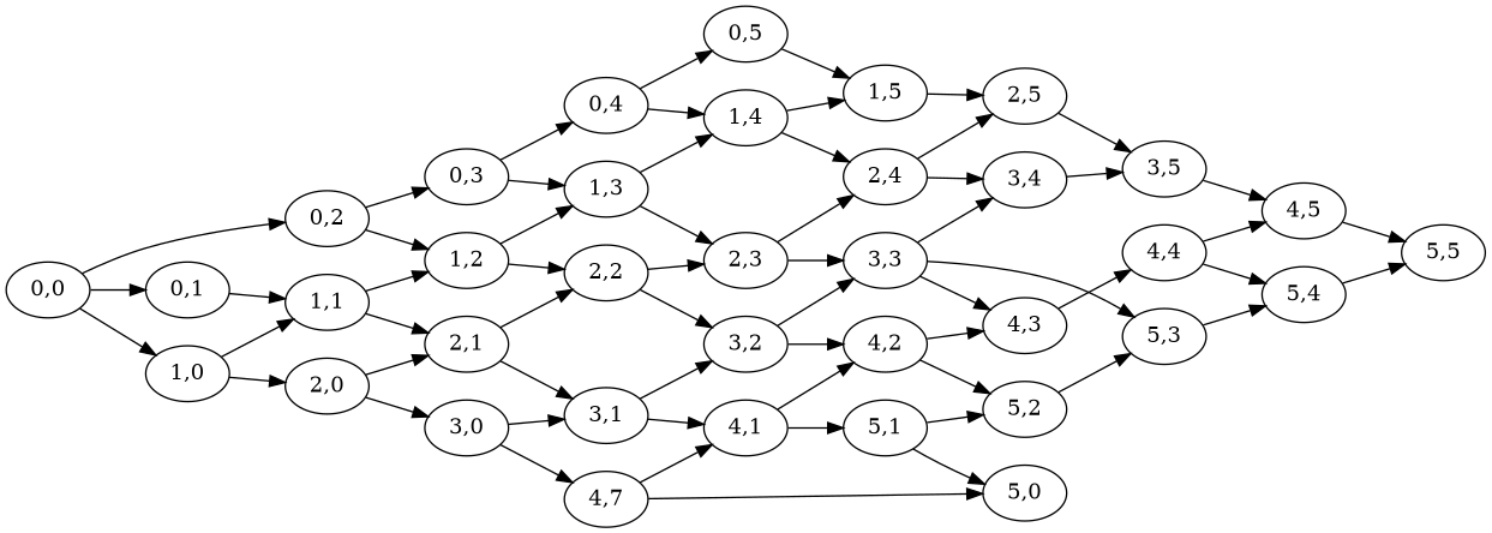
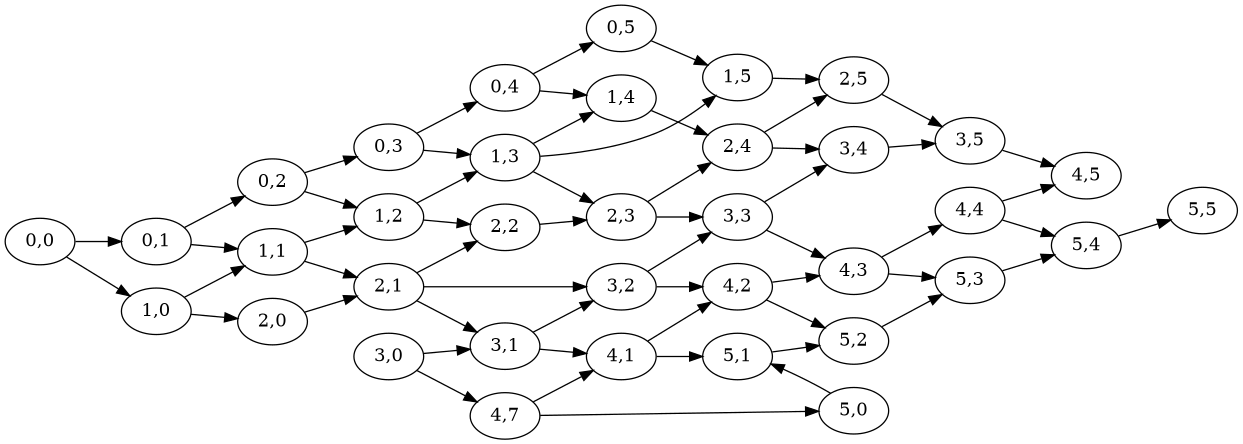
  digraph {
    rankdir=LR
    "0,0"
    "0,1"
    "1,0"
    "0,2"
    "1,1"
    "2,0"
    "0,3"
    "1,2"
    "2,1"
    "0,4"
    "1,3"
    "2,2"
    "0,5"
    "1,4"
    "2,3"
    "1,5"
    "2,4"
    "2,5"
    "3,0"
    "3,1"
    "3,2"
    "3,3"
    "3,4"
    "3,5"
    n25 [label="4,7"]
    "4,1"
    "4,2"
    "4,3"
    "4,5"
    "5,0"
    "5,1"
    "5,2"
    "4,4"
    "5,3"
    "5,4"
    "5,5"
    "0,0" -> "0,1"
    "0,0" -> "1,0"
-   "0,0" -> "0,2"
+   "0,1" -> "0,2"
    "0,1" -> "1,1"
    "1,0" -> "1,1"
    "1,0" -> "2,0"
    "0,2" -> "0,3"
    "0,2" -> "1,2"
    "1,1" -> "1,2"
    "1,1" -> "2,1"
    "2,0" -> "2,1"
-   "2,0" -> "3,0"
    "0,3" -> "0,4"
    "0,3" -> "1,3"
    "1,2" -> "1,3"
    "1,2" -> "2,2"
    "2,1" -> "2,2"
    "2,1" -> "3,1"
    "0,4" -> "0,5"
    "0,4" -> "1,4"
    "1,3" -> "1,4"
    "1,3" -> "2,3"
    "2,2" -> "2,3"
-   "2,2" -> "3,2"
+   "2,1" -> "3,2"
    "0,5" -> "1,5"
-   "1,4" -> "1,5"
+   "1,3" -> "1,5"
    "1,4" -> "2,4"
    "2,3" -> "2,4"
    "2,3" -> "3,3"
    "1,5" -> "2,5"
    "2,4" -> "2,5"
    "2,4" -> "3,4"
    "2,5" -> "3,5"
    "3,0" -> "3,1"
    "3,0" -> n25
    "3,1" -> "3,2"
    "3,1" -> "4,1"
    "3,2" -> "3,3"
    "3,2" -> "4,2"
    "3,3" -> "3,4"
    "3,3" -> "4,3"
    "3,4" -> "3,5"
    "3,5" -> "4,5"
    n25 -> "4,1"
    n25 -> "5,0"
    "4,1" -> "4,2"
    "4,1" -> "5,1"
    "4,2" -> "4,3"
    "4,2" -> "5,2"
    "4,3" -> "4,4"
-   "3,3" -> "5,3"
-   "4,5" -> "5,5"
-   "5,1" -> "5,0"
+   "4,3" -> "5,3"
+   "5,0" -> "5,1"
    "5,1" -> "5,2"
    "5,2" -> "5,3"
    "4,4" -> "4,5"
    "4,4" -> "5,4"
    "5,3" -> "5,4"
    "5,4" -> "5,5"
  }
